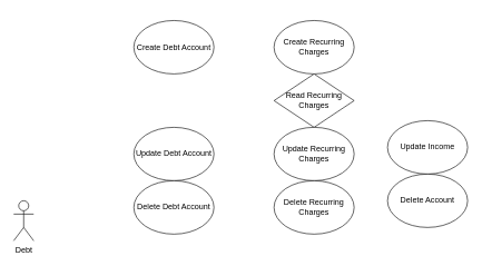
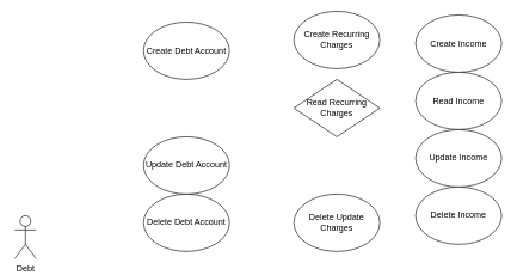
  <mxCell id="0" />
  <mxCell id="1" parent="0" />
  <mxCell id="2" value="Debt" style="shape=umlActor;verticalLabelPosition=bottom;verticalAlign=top;html=1;outlineConnect=0;" vertex="1" parent="1"><mxGeometry x="20" y="300" width="30" height="60" as="geometry" /></mxCell>
  <mxCell id="3" value="Create Debt Account" style="ellipse;whiteSpace=wrap;html=1;" vertex="1" parent="1"><mxGeometry x="200" y="30" width="120" height="80" as="geometry" /></mxCell>
  <mxCell id="4" value="Update Debt Account" style="ellipse;whiteSpace=wrap;html=1;" vertex="1" parent="1"><mxGeometry x="200" y="190" width="120" height="80" as="geometry" /></mxCell>
  <mxCell id="5" value="Read Recurring Charges" style="rhombus;whiteSpace=wrap;html=1;" vertex="1" parent="1"><mxGeometry x="410" y="110" width="120" height="80" as="geometry" /></mxCell>
- <mxCell id="6" value="Create Recurring Charges" style="ellipse;whiteSpace=wrap;html=1;" vertex="1" parent="1"><mxGeometry x="410" y="30" width="120" height="80" as="geometry" /></mxCell>
- <mxCell id="7" value="Update Recurring Charges" style="ellipse;whiteSpace=wrap;html=1;" vertex="1" parent="1"><mxGeometry x="410" y="190" width="120" height="80" as="geometry" /></mxCell>
+ <mxCell id="6" value="Create Recurring Charges" style="ellipse;whiteSpace=wrap;html=1;" vertex="1" parent="1"><mxGeometry x="410" y="15" width="120" height="80" as="geometry" /></mxCell>
  <mxCell id="8" value="Delete Debt Account" style="ellipse;whiteSpace=wrap;html=1;" vertex="1" parent="1"><mxGeometry x="200" y="270" width="120" height="80" as="geometry" /></mxCell>
- <mxCell id="9" value="Delete Recurring Charges" style="ellipse;whiteSpace=wrap;html=1;" vertex="1" parent="1"><mxGeometry x="410" y="270" width="120" height="80" as="geometry" /></mxCell>
+ <mxCell id="9" value="Delete Update Charges" style="ellipse;whiteSpace=wrap;html=1;" vertex="1" parent="1"><mxGeometry x="410" y="270" width="120" height="80" as="geometry" /></mxCell>
+ <mxCell id="10" value="Read Income" style="ellipse;whiteSpace=wrap;html=1;" vertex="1" parent="1"><mxGeometry x="580" y="100" width="120" height="80" as="geometry" /></mxCell>
+ <mxCell id="11" value="Create Income" style="ellipse;whiteSpace=wrap;html=1;" vertex="1" parent="1"><mxGeometry x="580" y="20" width="120" height="80" as="geometry" /></mxCell>
  <mxCell id="12" value="Update Income" style="ellipse;whiteSpace=wrap;html=1;" vertex="1" parent="1"><mxGeometry x="580" y="180" width="120" height="80" as="geometry" /></mxCell>
- <mxCell id="13" value="Delete Account" style="ellipse;whiteSpace=wrap;html=1;" vertex="1" parent="1"><mxGeometry x="580" y="260" width="120" height="80" as="geometry" /></mxCell>
+ <mxCell id="13" value="Delete Income" style="ellipse;whiteSpace=wrap;html=1;" vertex="1" parent="1"><mxGeometry x="580" y="260" width="120" height="80" as="geometry" /></mxCell>
